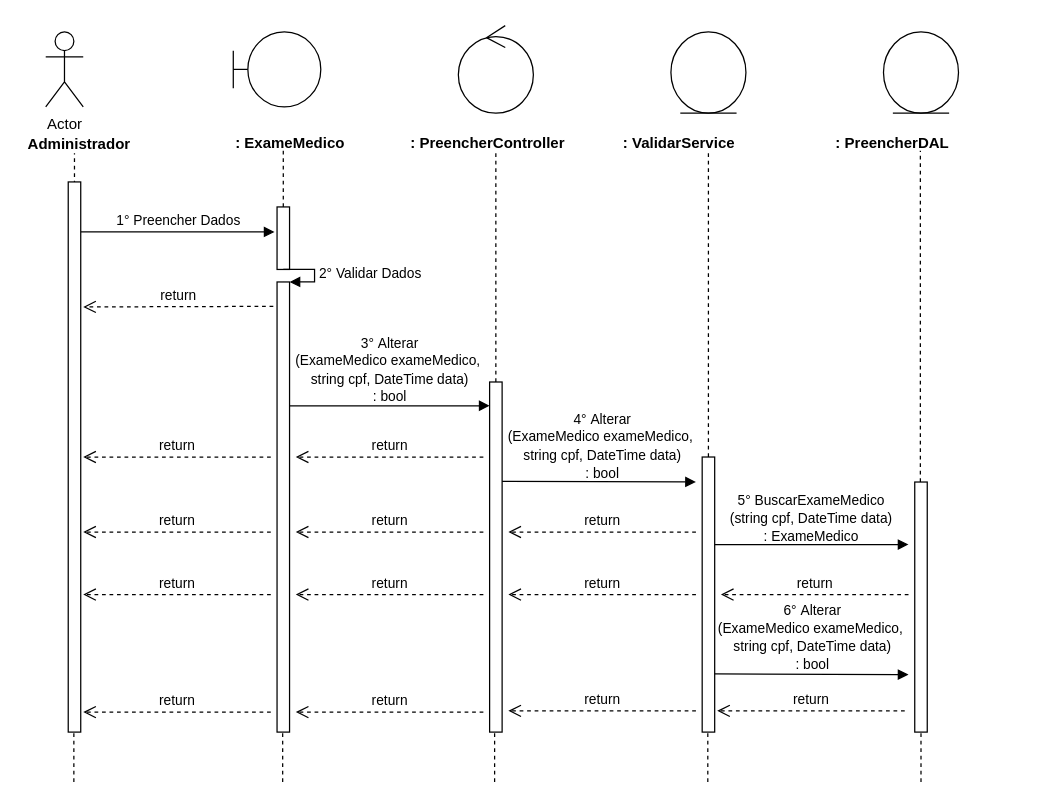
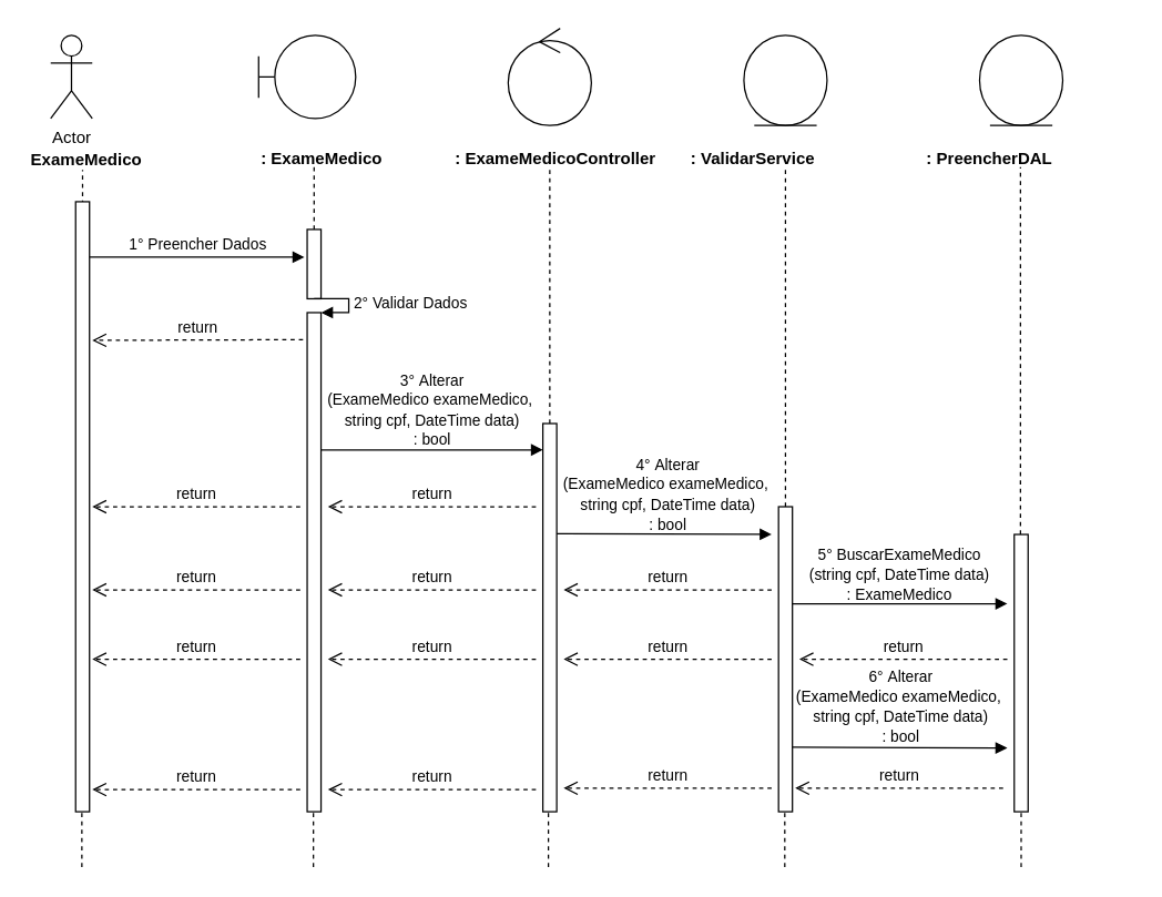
  <mxCell id="0" />
  <mxCell id="1" parent="0" />
  <mxCell id="2" value="Actor" parent="1" vertex="1" style="shape=umlActor;verticalLabelPosition=bottom;labelBackgroundColor=#ffffff;verticalAlign=top;html=1;"><mxGeometry x="36" y="25" as="geometry" height="60" width="30" /></mxCell>
- <mxCell id="3" value="&lt;b&gt;Administrador&lt;/b&gt;" parent="1" vertex="1" style="text;html=1;resizable=0;points=[];autosize=1;align=left;verticalAlign=top;spacingTop=-4;"><mxGeometry as="geometry" height="20" width="100" y="105" x="20" /></mxCell>
+ <mxCell id="3" value="&lt;b&gt;ExameMedico&lt;/b&gt;" parent="1" vertex="1" style="text;html=1;resizable=0;points=[];autosize=1;align=left;verticalAlign=top;spacingTop=-4;"><mxGeometry as="geometry" height="20" width="100" y="105" x="20" /></mxCell>
  <mxCell id="4" value="" parent="1" style="endArrow=none;dashed=1;html=1;entryX=0.511;entryY=1.25;entryDx=0;entryDy=0;entryPerimeter=0;" edge="1"><mxGeometry as="geometry" height="50" width="50" relative="1"><mxPoint as="sourcePoint" y="465" x="59" /><mxPoint as="targetPoint" y="122" x="58.99" /></mxGeometry></mxCell>
  <mxCell id="5" value="" parent="1" vertex="1" style="shape=umlBoundary;whiteSpace=wrap;html=1;"><mxGeometry as="geometry" height="60" width="70" y="25" x="186" /></mxCell>
  <mxCell id="6" value="&lt;b&gt;: ExameMedico&lt;/b&gt;" parent="1" vertex="1" style="text;html=1;"><mxGeometry as="geometry" height="30" width="150" y="100" x="186" /></mxCell>
  <mxCell id="7" value="" parent="1" style="endArrow=none;dashed=1;html=1;entryX=0.511;entryY=1.25;entryDx=0;entryDy=0;entryPerimeter=0;" edge="1" source="18"><mxGeometry as="geometry" height="50" width="50" relative="1"><mxPoint as="sourcePoint" y="465" x="226" /><mxPoint as="targetPoint" y="120" x="225.99" /></mxGeometry></mxCell>
  <mxCell id="8" value="" parent="1" vertex="1" style="ellipse;shape=umlControl;whiteSpace=wrap;html=1;"><mxGeometry as="geometry" height="70" width="60" y="20" x="366" /></mxCell>
- <mxCell id="9" value="&lt;b&gt;: &lt;/b&gt;&lt;b&gt;Preencher&lt;/b&gt;&lt;b&gt;Controller&lt;/b&gt;" parent="1" vertex="1" style="text;html=1;"><mxGeometry as="geometry" height="30" width="150" y="100" x="326" /></mxCell>
+ <mxCell id="9" value="&lt;b&gt;: &lt;/b&gt;&lt;b&gt;ExameMedico&lt;/b&gt;&lt;b&gt;Controller&lt;/b&gt;" parent="1" vertex="1" style="text;html=1;"><mxGeometry as="geometry" height="30" width="150" y="100" x="326" /></mxCell>
  <mxCell id="10" value="" parent="1" style="endArrow=none;dashed=1;html=1;entryX=0.511;entryY=1.25;entryDx=0;entryDy=0;entryPerimeter=0;" edge="1" source="25"><mxGeometry as="geometry" height="50" width="50" relative="1"><mxPoint as="sourcePoint" y="465" x="396" /><mxPoint as="targetPoint" y="120" x="395.99" /></mxGeometry></mxCell>
  <mxCell id="11" value="" parent="1" vertex="1" style="ellipse;shape=umlEntity;whiteSpace=wrap;html=1;"><mxGeometry as="geometry" height="65" width="60" y="25" x="536" /></mxCell>
  <mxCell id="12" value="&lt;b&gt;:&amp;nbsp;&lt;/b&gt;&lt;b style=&quot;color: rgb(0 , 0 , 0) ; font-family: &amp;#34;helvetica&amp;#34; ; font-size: 12px ; font-style: normal ; font-variant: normal ; font-weight: 700 ; letter-spacing: normal ; text-align: left ; text-decoration: none ; text-indent: 0px ; text-transform: none ; white-space: nowrap ; word-spacing: 0px&quot;&gt;&lt;/b&gt;&lt;b style=&quot;color: rgb(0 , 0 , 0) ; font-family: &amp;#34;helvetica&amp;#34; ; font-size: 12px ; font-style: normal ; font-variant: normal ; font-weight: 700 ; letter-spacing: normal ; text-align: left ; text-decoration: none ; text-indent: 0px ; text-transform: none ; white-space: nowrap ; word-spacing: 0px&quot;&gt;Validar&lt;/b&gt;&lt;b&gt;Service&lt;/b&gt;" parent="1" vertex="1" style="text;html=1;"><mxGeometry as="geometry" height="30" width="150" y="100" x="496" /></mxCell>
  <mxCell id="13" value="" parent="1" vertex="1" style="ellipse;shape=umlEntity;whiteSpace=wrap;html=1;"><mxGeometry as="geometry" height="65" width="60" y="25" x="706" /></mxCell>
  <mxCell id="14" value="&lt;b&gt;:&amp;nbsp;&lt;/b&gt;&lt;b style=&quot;color: rgb(0 , 0 , 0) ; font-family: &amp;#34;helvetica&amp;#34; ; font-size: 12px ; font-style: normal ; font-variant: normal ; font-weight: 700 ; letter-spacing: normal ; text-align: left ; text-decoration: none ; text-indent: 0px ; text-transform: none ; white-space: nowrap ; word-spacing: 0px&quot;&gt;&lt;/b&gt;&lt;b style=&quot;color: rgb(0 , 0 , 0) ; font-family: &amp;#34;helvetica&amp;#34; ; font-size: 12px ; font-style: normal ; font-variant: normal ; font-weight: 700 ; letter-spacing: normal ; text-align: left ; text-decoration: none ; text-indent: 0px ; text-transform: none ; white-space: nowrap ; word-spacing: 0px&quot;&gt;Preencher&lt;/b&gt;&lt;b&gt;DAL&lt;/b&gt;" parent="1" vertex="1" style="text;html=1;"><mxGeometry as="geometry" height="30" width="150" y="100" x="666" /></mxCell>
  <mxCell id="15" value="" parent="1" style="endArrow=none;dashed=1;html=1;entryX=0.511;entryY=1.25;entryDx=0;entryDy=0;entryPerimeter=0;" edge="1" source="30"><mxGeometry as="geometry" height="50" width="50" relative="1"><mxPoint as="sourcePoint" y="464" x="566" /><mxPoint as="targetPoint" y="119" x="565.99" /></mxGeometry></mxCell>
  <mxCell id="16" value="" parent="1" style="endArrow=none;dashed=1;html=1;entryX=0.511;entryY=1.25;entryDx=0;entryDy=0;entryPerimeter=0;" edge="1" source="34"><mxGeometry as="geometry" height="50" width="50" relative="1"><mxPoint as="sourcePoint" y="465" x="735.5" /><mxPoint as="targetPoint" y="120" x="735.49" /></mxGeometry></mxCell>
  <mxCell id="17" value="1° Preencher Dados" parent="1" style="html=1;verticalAlign=bottom;endArrow=block;" edge="1" source="28"><mxGeometry as="geometry" width="80" relative="1"><mxPoint as="sourcePoint" y="185" x="59" /><mxPoint as="targetPoint" y="185" x="219" /><mxPoint as="offset" /></mxGeometry></mxCell>
  <mxCell id="18" value="" parent="1" vertex="1" style="html=1;points=[];perimeter=orthogonalPerimeter;"><mxGeometry as="geometry" height="50" width="10" y="165" x="221" /></mxCell>
  <mxCell id="19" value="" parent="1" style="endArrow=none;dashed=1;html=1;entryX=0.511;entryY=1.25;entryDx=0;entryDy=0;entryPerimeter=0;" edge="1" source="21" target="18"><mxGeometry as="geometry" height="50" width="50" relative="1"><mxPoint as="sourcePoint" y="465" x="226" /><mxPoint as="targetPoint" y="120" x="225.99" /></mxGeometry></mxCell>
  <mxCell id="20" value="2° Validar Dados" parent="1" style="edgeStyle=orthogonalEdgeStyle;html=1;align=left;spacingLeft=2;endArrow=block;rounded=0;entryX=1;entryY=0;" edge="1" target="21"><mxGeometry as="geometry" relative="1"><mxPoint as="sourcePoint" y="215" x="226" /><Array as="points"><mxPoint y="215" x="251" /></Array></mxGeometry></mxCell>
  <mxCell id="21" value="" parent="1" vertex="1" style="html=1;points=[];perimeter=orthogonalPerimeter;"><mxGeometry as="geometry" height="360" width="10" y="225" x="221" /></mxCell>
  <mxCell id="22" value="return" parent="1" style="html=1;verticalAlign=bottom;endArrow=open;dashed=1;endSize=8;" edge="1"><mxGeometry as="geometry" relative="1"><mxPoint as="sourcePoint" y="244.5" x="218" /><mxPoint as="targetPoint" y="245" x="66" /></mxGeometry></mxCell>
  <mxCell id="23" value="" parent="1" style="html=1;verticalAlign=bottom;endArrow=block;" edge="1"><mxGeometry as="geometry" width="80" relative="1"><mxPoint as="sourcePoint" y="324" x="231" /><mxPoint as="targetPoint" y="324" x="391" /></mxGeometry></mxCell>
  <mxCell id="24" value="&lt;span style=&quot;font-size: 11px&quot;&gt;3°&amp;nbsp;Alterar&lt;br&gt;(ExameMedico exameMedico,&amp;nbsp;&lt;br&gt;string cpf, DateTime data)&lt;br&gt;&lt;/span&gt;&lt;span style=&quot;font-size: 11px&quot;&gt;: bool&lt;br&gt;&lt;/span&gt;" parent="1" vertex="1" style="text;html=1;resizable=0;points=[];autosize=1;align=center;verticalAlign=top;spacingTop=-4;"><mxGeometry as="geometry" height="60" width="170" y="264" x="226" /></mxCell>
  <mxCell id="25" value="" parent="1" vertex="1" style="html=1;points=[];perimeter=orthogonalPerimeter;"><mxGeometry as="geometry" height="280" width="10" y="305" x="391" /></mxCell>
  <mxCell id="26" value="return" parent="1" style="html=1;verticalAlign=bottom;endArrow=open;dashed=1;endSize=8;" edge="1"><mxGeometry as="geometry" relative="1"><mxPoint as="sourcePoint" y="365" x="386" /><mxPoint as="targetPoint" y="365" x="236" /></mxGeometry></mxCell>
  <mxCell id="27" value="return" parent="1" style="html=1;verticalAlign=bottom;endArrow=open;dashed=1;endSize=8;" edge="1"><mxGeometry as="geometry" relative="1"><mxPoint as="sourcePoint" y="365" x="216" /><mxPoint as="targetPoint" y="365" x="66" /></mxGeometry></mxCell>
  <mxCell id="28" value="" parent="1" vertex="1" style="html=1;points=[];perimeter=orthogonalPerimeter;"><mxGeometry as="geometry" height="440" width="10" y="145" x="54" /></mxCell>
  <mxCell id="29" value="" parent="1" style="html=1;verticalAlign=bottom;endArrow=block;" edge="1"><mxGeometry as="geometry" width="80" relative="1"><mxPoint as="sourcePoint" y="384.5" x="401" /><mxPoint as="targetPoint" y="385" x="556" /></mxGeometry></mxCell>
  <mxCell id="30" value="" parent="1" vertex="1" style="html=1;points=[];perimeter=orthogonalPerimeter;"><mxGeometry as="geometry" height="220" width="10" y="365" x="561" /></mxCell>
  <mxCell id="31" value="return" parent="1" style="html=1;verticalAlign=bottom;endArrow=open;dashed=1;endSize=8;" edge="1"><mxGeometry as="geometry" relative="1"><mxPoint as="sourcePoint" y="425" x="556" /><mxPoint as="targetPoint" y="425" x="406" /></mxGeometry></mxCell>
  <mxCell id="32" value="return" parent="1" style="html=1;verticalAlign=bottom;endArrow=open;dashed=1;endSize=8;" edge="1"><mxGeometry as="geometry" relative="1"><mxPoint as="sourcePoint" y="425" x="386" /><mxPoint as="targetPoint" y="425" x="236" /></mxGeometry></mxCell>
  <mxCell id="33" value="return" parent="1" style="html=1;verticalAlign=bottom;endArrow=open;dashed=1;endSize=8;" edge="1"><mxGeometry as="geometry" relative="1"><mxPoint as="sourcePoint" y="425" x="216" /><mxPoint as="targetPoint" y="425" x="66" /></mxGeometry></mxCell>
  <mxCell id="34" value="" parent="1" vertex="1" style="html=1;points=[];perimeter=orthogonalPerimeter;"><mxGeometry as="geometry" height="200" width="10" y="385" x="731" /></mxCell>
  <mxCell id="35" value="" parent="1" style="html=1;verticalAlign=bottom;endArrow=block;" edge="1"><mxGeometry as="geometry" width="80" relative="1"><mxPoint as="sourcePoint" y="435" x="571" /><mxPoint as="targetPoint" y="435" x="726" /></mxGeometry></mxCell>
  <mxCell id="36" value="return" parent="1" style="html=1;verticalAlign=bottom;endArrow=open;dashed=1;endSize=8;" edge="1"><mxGeometry as="geometry" relative="1"><mxPoint as="sourcePoint" y="475" x="726" /><mxPoint as="targetPoint" y="475" x="576" /></mxGeometry></mxCell>
  <mxCell id="37" value="return" parent="1" style="html=1;verticalAlign=bottom;endArrow=open;dashed=1;endSize=8;" edge="1"><mxGeometry as="geometry" relative="1"><mxPoint as="sourcePoint" y="475" x="556" /><mxPoint as="targetPoint" y="475" x="406" /></mxGeometry></mxCell>
  <mxCell id="38" value="return" parent="1" style="html=1;verticalAlign=bottom;endArrow=open;dashed=1;endSize=8;" edge="1"><mxGeometry as="geometry" relative="1"><mxPoint as="sourcePoint" y="475" x="386" /><mxPoint as="targetPoint" y="475" x="236" /></mxGeometry></mxCell>
  <mxCell id="39" value="return" parent="1" style="html=1;verticalAlign=bottom;endArrow=open;dashed=1;endSize=8;" edge="1"><mxGeometry as="geometry" relative="1"><mxPoint as="sourcePoint" y="475" x="216" /><mxPoint as="targetPoint" y="475" x="66" /></mxGeometry></mxCell>
  <mxCell id="40" value="" parent="1" style="html=1;verticalAlign=bottom;endArrow=block;" edge="1"><mxGeometry as="geometry" width="80" relative="1"><mxPoint as="sourcePoint" y="538.5" x="571" /><mxPoint as="targetPoint" y="539" x="726" /></mxGeometry></mxCell>
  <mxCell id="41" value="return" parent="1" style="html=1;verticalAlign=bottom;endArrow=open;dashed=1;endSize=8;" edge="1"><mxGeometry as="geometry" relative="1"><mxPoint as="sourcePoint" y="568" x="723" /><mxPoint as="targetPoint" y="568" x="573" /></mxGeometry></mxCell>
  <mxCell id="42" value="return" parent="1" style="html=1;verticalAlign=bottom;endArrow=open;dashed=1;endSize=8;" edge="1"><mxGeometry as="geometry" relative="1"><mxPoint as="sourcePoint" y="568" x="556" /><mxPoint as="targetPoint" y="568" x="406" /></mxGeometry></mxCell>
  <mxCell id="43" value="return" parent="1" style="html=1;verticalAlign=bottom;endArrow=open;dashed=1;endSize=8;" edge="1"><mxGeometry as="geometry" relative="1"><mxPoint as="sourcePoint" y="569" x="386" /><mxPoint as="targetPoint" y="569" x="236" /></mxGeometry></mxCell>
  <mxCell id="44" value="return" parent="1" style="html=1;verticalAlign=bottom;endArrow=open;dashed=1;endSize=8;" edge="1"><mxGeometry as="geometry" relative="1"><mxPoint as="sourcePoint" y="569" x="216" /><mxPoint as="targetPoint" y="569" x="66" /></mxGeometry></mxCell>
  <mxCell id="45" value="" parent="1" style="endArrow=none;dashed=1;html=1;" edge="1"><mxGeometry as="geometry" height="50" width="50" relative="1"><mxPoint as="sourcePoint" y="625" x="58.5" /><mxPoint as="targetPoint" y="585" x="58.5" /></mxGeometry></mxCell>
  <mxCell id="46" value="" parent="1" style="endArrow=none;dashed=1;html=1;" edge="1"><mxGeometry as="geometry" height="50" width="50" relative="1"><mxPoint as="sourcePoint" y="625" x="225.5" /><mxPoint as="targetPoint" y="585" x="225.5" /></mxGeometry></mxCell>
  <mxCell id="47" value="" parent="1" style="endArrow=none;dashed=1;html=1;" edge="1"><mxGeometry as="geometry" height="50" width="50" relative="1"><mxPoint as="sourcePoint" y="625" x="395" /><mxPoint as="targetPoint" y="585" x="395" /></mxGeometry></mxCell>
  <mxCell id="48" value="" parent="1" style="endArrow=none;dashed=1;html=1;" edge="1"><mxGeometry as="geometry" height="50" width="50" relative="1"><mxPoint as="sourcePoint" y="625" x="565.5" /><mxPoint as="targetPoint" y="585" x="565.5" /></mxGeometry></mxCell>
  <mxCell id="49" value="" parent="1" style="endArrow=none;dashed=1;html=1;" edge="1"><mxGeometry as="geometry" height="50" width="50" relative="1"><mxPoint as="sourcePoint" y="625" x="736" /><mxPoint as="targetPoint" y="585" x="736" /></mxGeometry></mxCell>
  <mxCell id="50" value="&lt;span style=&quot;font-size: 11px&quot;&gt;4°&amp;nbsp;&lt;span style=&quot;color: rgb(0 , 0 , 0) ; font-family: &amp;#34;helvetica&amp;#34; ; font-size: 11px ; font-style: normal ; font-variant: normal ; font-weight: 400 ; letter-spacing: normal ; text-align: center ; text-decoration: none ; text-indent: 0px ; text-transform: none ; white-space: nowrap ; word-spacing: 0px&quot;&gt;Alterar&lt;br&gt;(ExameMedico exameMedico,&amp;nbsp;&lt;br&gt;string cpf, DateTime data)&lt;br&gt;&lt;/span&gt;&lt;span style=&quot;color: rgb(0 , 0 , 0) ; font-family: &amp;#34;helvetica&amp;#34; ; font-size: 11px ; font-style: normal ; font-variant: normal ; font-weight: 400 ; letter-spacing: normal ; text-align: center ; text-decoration: none ; text-indent: 0px ; text-transform: none ; white-space: nowrap ; word-spacing: 0px&quot;&gt;: bool&lt;/span&gt;&lt;/span&gt;" parent="1" vertex="1" style="text;html=1;resizable=0;points=[];autosize=1;align=center;verticalAlign=top;spacingTop=-4;"><mxGeometry as="geometry" height="60" width="170" y="325" x="396" /></mxCell>
  <mxCell id="51" value="&lt;span style=&quot;font-size: 11px&quot;&gt;5° BuscarExameMedico&lt;br&gt;(string cpf, DateTime data)&lt;br&gt;: ExameMedico&lt;/span&gt;" parent="1" vertex="1" style="text;html=1;resizable=0;points=[];autosize=1;align=center;verticalAlign=top;spacingTop=-4;"><mxGeometry as="geometry" height="40" width="150" y="390" x="573" /></mxCell>
  <mxCell id="52" value="&lt;span style=&quot;font-size: 11px&quot;&gt;6°&amp;nbsp;&lt;span style=&quot;color: rgb(0 , 0 , 0) ; font-family: &amp;#34;helvetica&amp;#34; ; font-size: 11px ; font-style: normal ; font-variant: normal ; font-weight: 400 ; letter-spacing: normal ; text-align: center ; text-decoration: none ; text-indent: 0px ; text-transform: none ; white-space: nowrap ; word-spacing: 0px&quot;&gt;Alterar&lt;br&gt;(ExameMedico exameMedico,&amp;nbsp;&lt;br&gt;string cpf, DateTime data)&lt;br&gt;&lt;/span&gt;&lt;span style=&quot;color: rgb(0 , 0 , 0) ; font-family: &amp;#34;helvetica&amp;#34; ; font-size: 11px ; font-style: normal ; font-variant: normal ; font-weight: 400 ; letter-spacing: normal ; text-align: center ; text-decoration: none ; text-indent: 0px ; text-transform: none ; white-space: nowrap ; word-spacing: 0px&quot;&gt;: bool&lt;/span&gt;&lt;/span&gt;" parent="1" vertex="1" style="text;html=1;resizable=0;points=[];autosize=1;align=center;verticalAlign=top;spacingTop=-4;"><mxGeometry as="geometry" height="60" width="170" y="478" x="564" /></mxCell>
